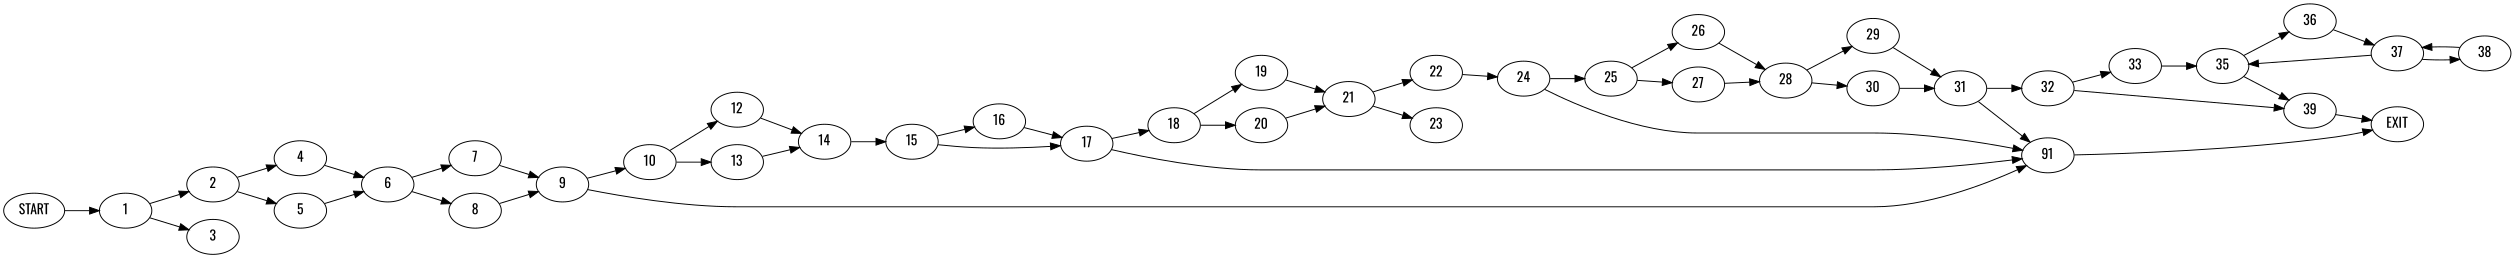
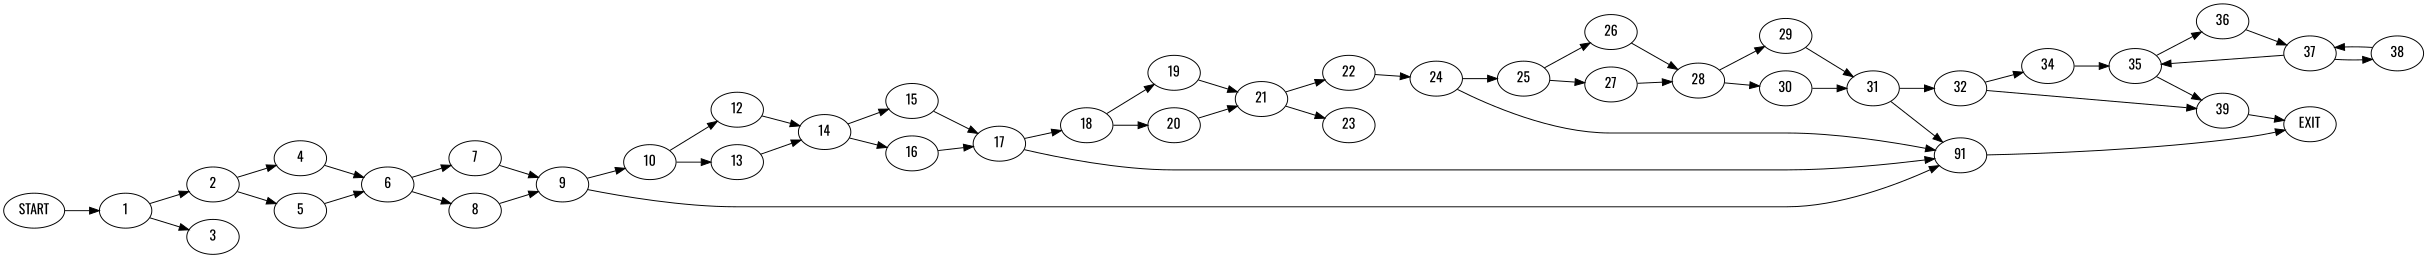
  digraph {
    fontname=Oswald
    rankdir=LR
    node [fontname=Oswald]
    edge [fontname=Oswald]
    n1 [label=START]
    1
    2
    3
    n5 [label=EXIT]
    4
    5
    6
    7
    8
    9
    10
    n13 [label=91]
    12
    13
    14
    15
    16
    17
    18
    19
    20
    21
    22
    23
    24
    25
    26
    27
    28
    29
    30
    31
    32
    n35 [label=39]
-   34 [label=33]
+   34
    35
    36
    37
    38
    n1 -> 1
    1 -> 2
    1 -> 3
    2 -> 4
    2 -> 5
    4 -> 6
    5 -> 6
    6 -> 7
    6 -> 8
    7 -> 9
    8 -> 9
    9 -> 10
    9 -> n13
    10 -> 12
    10 -> 13
    n13 -> n5
    12 -> 14
    13 -> 14
    14 -> 15
-   15 -> 16
+   14 -> 16
    15 -> 17
    16 -> 17
    17 -> n13
    17 -> 18
    18 -> 19
    18 -> 20
    19 -> 21
    20 -> 21
    21 -> 22
    21 -> 23
    22 -> 24
    24 -> n13
    24 -> 25
    25 -> 26
    25 -> 27
    26 -> 28
    27 -> 28
    28 -> 29
    28 -> 30
    29 -> 31
    30 -> 31
    31 -> n13
    31 -> 32
    32 -> n35
    32 -> 34
    n35 -> n5
    34 -> 35
    35 -> n35
    35 -> 36
    36 -> 37
    37 -> 35
    37 -> 38
    38 -> 37
  }
